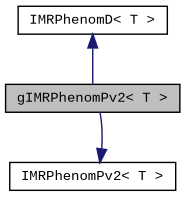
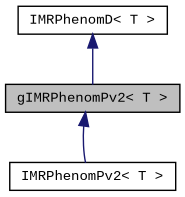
  digraph {
    fontname="Liberation Mono"
    node [color=black fillcolor=white fontname="Liberation Mono" fontsize=10 shape=record style=filled]
    edge [color=midnightblue dir=back fontname="Liberation Mono" fontsize=10 labelfontname=Helvetica labelfontsize=10 style=solid]
    n1 [fillcolor=grey75 fontcolor=black height=0.2 label="gIMRPhenomPv2\< T \>" width=0.4]
    n2 [height=0.2 label="IMRPhenomPv2\< T \>" width=0.4]
    n3 [height=0.2 label="IMRPhenomD\< T \>" width=0.4]
-   n2 -> n1
+   n1 -> n2
    n3 -> n1
  }
